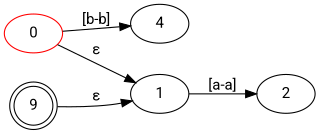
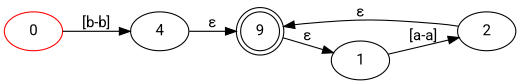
  digraph {
    fontname=Roboto
    rankdir=LR
    node [fontname=Roboto]
    edge [fontname=Roboto]
    0 [color=red]
    1
    4
    2
    n5 [label=9 shape=doublecircle]
-   0 -> 1 [label="ε"]
    0 -> 4 [label="[b-b]"]
    1 -> 2 [label="[a-a]"]
+   4 -> n5 [label="ε"]
+   2 -> n5 [label="ε"]
    n5 -> 1 [label="ε"]
  }
